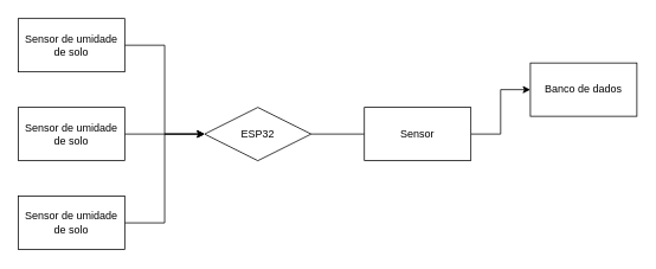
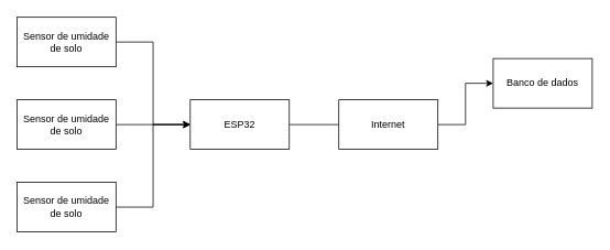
  <mxCell id="0" />
  <mxCell id="1" parent="0" />
  <mxCell id="2" style="edgeStyle=orthogonalEdgeStyle;rounded=0;orthogonalLoop=1;jettySize=auto;html=1;entryX=0;entryY=0.5;entryDx=0;entryDy=0;endArrow=none;" edge="1" parent="1" source="3" target="5"><mxGeometry relative="1" as="geometry" /></mxCell>
- <mxCell id="3" value="ESP32" style="rhombus;whiteSpace=wrap;html=1;" vertex="1" parent="1"><mxGeometry x="230" y="120" width="120" height="60" as="geometry" /></mxCell>
+ <mxCell id="3" value="ESP32" style="rounded=0;whiteSpace=wrap;html=1;" vertex="1" parent="1"><mxGeometry x="230" y="120" width="120" height="60" as="geometry" /></mxCell>
  <mxCell id="4" value="" style="edgeStyle=orthogonalEdgeStyle;rounded=0;orthogonalLoop=1;jettySize=auto;html=1;" edge="1" parent="1" source="5" target="12"><mxGeometry relative="1" as="geometry" /></mxCell>
- <mxCell id="5" value="Sensor" style="rounded=0;whiteSpace=wrap;html=1;" vertex="1" parent="1"><mxGeometry x="410" y="120" width="120" height="60" as="geometry" /></mxCell>
+ <mxCell id="5" value="Internet" style="rounded=0;whiteSpace=wrap;html=1;" vertex="1" parent="1"><mxGeometry x="410" y="120" width="120" height="60" as="geometry" /></mxCell>
  <mxCell id="6" value="" style="edgeStyle=orthogonalEdgeStyle;rounded=0;orthogonalLoop=1;jettySize=auto;html=1;" edge="1" parent="1" source="7" target="3"><mxGeometry relative="1" as="geometry" /></mxCell>
  <mxCell id="7" value="Sensor de umidade de solo" style="rounded=0;whiteSpace=wrap;html=1;" vertex="1" parent="1"><mxGeometry x="20" y="120" width="120" height="60" as="geometry" /></mxCell>
  <mxCell id="8" style="edgeStyle=orthogonalEdgeStyle;rounded=0;orthogonalLoop=1;jettySize=auto;html=1;entryX=0;entryY=0.5;entryDx=0;entryDy=0;" edge="1" parent="1" source="9" target="3"><mxGeometry relative="1" as="geometry" /></mxCell>
  <mxCell id="9" value="Sensor de umidade de solo" style="rounded=0;whiteSpace=wrap;html=1;" vertex="1" parent="1"><mxGeometry x="20" y="220" width="120" height="60" as="geometry" /></mxCell>
  <mxCell id="10" style="edgeStyle=orthogonalEdgeStyle;rounded=0;orthogonalLoop=1;jettySize=auto;html=1;entryX=0;entryY=0.5;entryDx=0;entryDy=0;" edge="1" parent="1" source="11" target="3"><mxGeometry relative="1" as="geometry" /></mxCell>
  <mxCell id="11" value="Sensor de umidade de solo" style="rounded=0;whiteSpace=wrap;html=1;" vertex="1" parent="1"><mxGeometry x="20" y="20" width="120" height="60" as="geometry" /></mxCell>
  <mxCell id="12" value="Banco de dados" style="rounded=0;whiteSpace=wrap;html=1;" vertex="1" parent="1"><mxGeometry x="597" y="70" width="120" height="60" as="geometry" /></mxCell>
